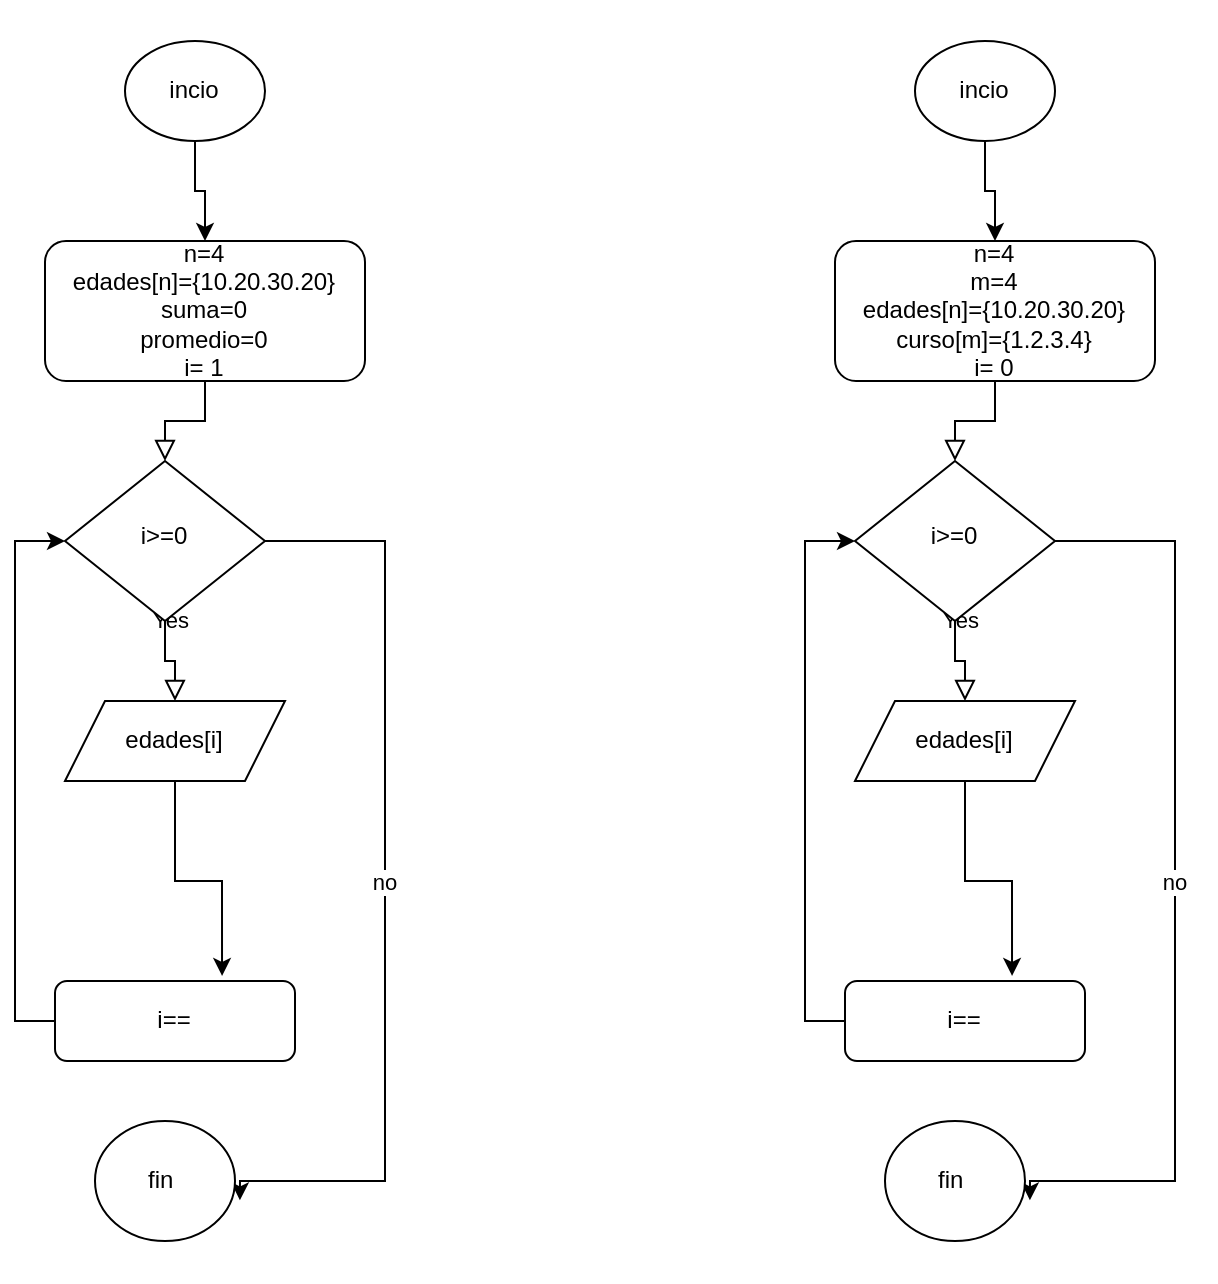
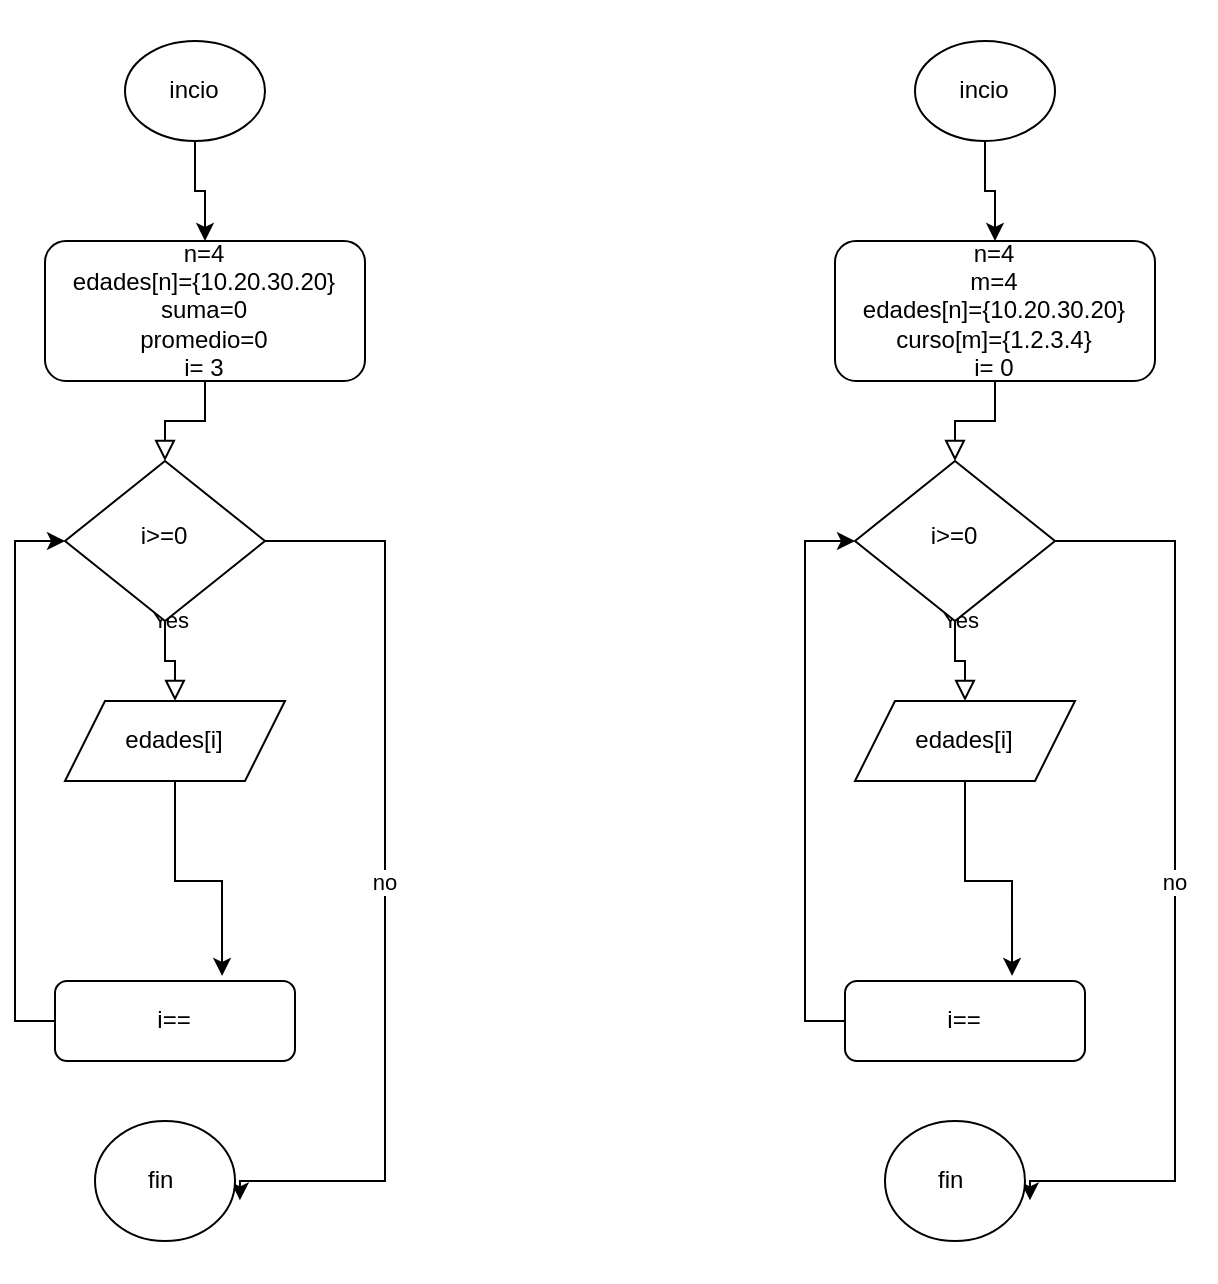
  <mxCell id="0" />
  <mxCell id="1" parent="0" />
  <mxCell id="2" value="" style="rounded=0;html=1;jettySize=auto;orthogonalLoop=1;fontSize=11;endArrow=block;endFill=0;endSize=8;strokeWidth=1;shadow=0;labelBackgroundColor=none;edgeStyle=orthogonalEdgeStyle;" parent="1" source="3" target="6" edge="1"><mxGeometry relative="1" as="geometry" /></mxCell>
- <mxCell id="3" value="n=4&lt;br&gt;edades[n]={10.20.30.20}&lt;br&gt;suma=0&lt;br&gt;promedio=0&lt;br&gt;i= 1" style="rounded=1;whiteSpace=wrap;html=1;fontSize=12;glass=0;strokeWidth=1;shadow=0;" parent="1" vertex="1"><mxGeometry x="20" y="120" width="160" height="70" as="geometry" /></mxCell>
+ <mxCell id="3" value="n=4&lt;br&gt;edades[n]={10.20.30.20}&lt;br&gt;suma=0&lt;br&gt;promedio=0&lt;br&gt;i= 3" style="rounded=1;whiteSpace=wrap;html=1;fontSize=12;glass=0;strokeWidth=1;shadow=0;" parent="1" vertex="1"><mxGeometry x="20" y="120" width="160" height="70" as="geometry" /></mxCell>
  <mxCell id="4" value="Yes" style="rounded=0;html=1;jettySize=auto;orthogonalLoop=1;fontSize=11;endArrow=block;endFill=0;endSize=8;strokeWidth=1;shadow=0;labelBackgroundColor=none;edgeStyle=orthogonalEdgeStyle;entryX=0.5;entryY=0;entryDx=0;entryDy=0;" parent="1" source="6" target="12" edge="1"><mxGeometry y="20" relative="1" as="geometry"><mxPoint as="offset" /><mxPoint x="30" y="350" as="targetPoint" /></mxGeometry></mxCell>
  <mxCell id="5" value="no" style="edgeStyle=orthogonalEdgeStyle;rounded=0;orthogonalLoop=1;jettySize=auto;html=1;exitX=1;exitY=0.5;exitDx=0;exitDy=0;entryX=1.035;entryY=0.661;entryDx=0;entryDy=0;entryPerimeter=0;" edge="1" parent="1" source="6" target="13"><mxGeometry relative="1" as="geometry"><Array as="points"><mxPoint x="190" y="270" /><mxPoint x="190" y="590" /><mxPoint x="118" y="590" /></Array></mxGeometry></mxCell>
  <mxCell id="6" value="i&amp;gt;=0" style="rhombus;whiteSpace=wrap;html=1;shadow=0;fontFamily=Helvetica;fontSize=12;align=center;strokeWidth=1;spacing=6;spacingTop=-4;" parent="1" vertex="1"><mxGeometry x="30" y="230" width="100" height="80" as="geometry" /></mxCell>
  <mxCell id="7" style="edgeStyle=orthogonalEdgeStyle;rounded=0;orthogonalLoop=1;jettySize=auto;html=1;entryX=0;entryY=0.5;entryDx=0;entryDy=0;exitX=0;exitY=0.5;exitDx=0;exitDy=0;" edge="1" parent="1" source="8" target="6"><mxGeometry relative="1" as="geometry" /></mxCell>
  <mxCell id="8" value="i==" style="rounded=1;whiteSpace=wrap;html=1;fontSize=12;glass=0;strokeWidth=1;shadow=0;" parent="1" vertex="1"><mxGeometry x="25" y="490" width="120" height="40" as="geometry" /></mxCell>
  <mxCell id="9" value="" style="edgeStyle=orthogonalEdgeStyle;rounded=0;orthogonalLoop=1;jettySize=auto;html=1;entryX=0.5;entryY=0;entryDx=0;entryDy=0;" edge="1" parent="1" source="10" target="3"><mxGeometry relative="1" as="geometry"><mxPoint x="80" y="140" as="targetPoint" /></mxGeometry></mxCell>
  <mxCell id="10" value="incio" style="ellipse;whiteSpace=wrap;html=1;" vertex="1" parent="1"><mxGeometry x="60" y="20" width="70" height="50" as="geometry" /></mxCell>
  <mxCell id="11" style="edgeStyle=orthogonalEdgeStyle;rounded=0;orthogonalLoop=1;jettySize=auto;html=1;exitX=0.5;exitY=1;exitDx=0;exitDy=0;entryX=0.696;entryY=-0.064;entryDx=0;entryDy=0;entryPerimeter=0;" edge="1" parent="1" source="12" target="8"><mxGeometry relative="1" as="geometry" /></mxCell>
  <mxCell id="12" value="edades[i]" style="shape=parallelogram;perimeter=parallelogramPerimeter;whiteSpace=wrap;html=1;fixedSize=1;" vertex="1" parent="1"><mxGeometry x="30" y="350" width="110" height="40" as="geometry" /></mxCell>
  <mxCell id="13" value="fin&amp;nbsp;" style="ellipse;whiteSpace=wrap;html=1;" vertex="1" parent="1"><mxGeometry x="45" y="560" width="70" height="60" as="geometry" /></mxCell>
  <mxCell id="14" value="" style="rounded=0;html=1;jettySize=auto;orthogonalLoop=1;fontSize=11;endArrow=block;endFill=0;endSize=8;strokeWidth=1;shadow=0;labelBackgroundColor=none;edgeStyle=orthogonalEdgeStyle;" edge="1" parent="1" source="15" target="18"><mxGeometry relative="1" as="geometry" /></mxCell>
  <mxCell id="15" value="n=4&lt;br&gt;m=4&lt;br&gt;edades[n]={10.20.30.20}&lt;br&gt;curso[m]={1.2.3.4}&lt;br&gt;i= 0" style="rounded=1;whiteSpace=wrap;html=1;fontSize=12;glass=0;strokeWidth=1;shadow=0;" vertex="1" parent="1"><mxGeometry x="415" y="120" width="160" height="70" as="geometry" /></mxCell>
  <mxCell id="16" value="Yes" style="rounded=0;html=1;jettySize=auto;orthogonalLoop=1;fontSize=11;endArrow=block;endFill=0;endSize=8;strokeWidth=1;shadow=0;labelBackgroundColor=none;edgeStyle=orthogonalEdgeStyle;entryX=0.5;entryY=0;entryDx=0;entryDy=0;" edge="1" parent="1" source="18" target="24"><mxGeometry y="20" relative="1" as="geometry"><mxPoint as="offset" /><mxPoint x="425" y="350" as="targetPoint" /></mxGeometry></mxCell>
  <mxCell id="17" value="no" style="edgeStyle=orthogonalEdgeStyle;rounded=0;orthogonalLoop=1;jettySize=auto;html=1;exitX=1;exitY=0.5;exitDx=0;exitDy=0;entryX=1.035;entryY=0.661;entryDx=0;entryDy=0;entryPerimeter=0;" edge="1" parent="1" source="18" target="25"><mxGeometry relative="1" as="geometry"><Array as="points"><mxPoint x="585" y="270" /><mxPoint x="585" y="590" /><mxPoint x="513" y="590" /></Array></mxGeometry></mxCell>
  <mxCell id="18" value="i&amp;gt;=0" style="rhombus;whiteSpace=wrap;html=1;shadow=0;fontFamily=Helvetica;fontSize=12;align=center;strokeWidth=1;spacing=6;spacingTop=-4;" vertex="1" parent="1"><mxGeometry x="425" y="230" width="100" height="80" as="geometry" /></mxCell>
  <mxCell id="19" style="edgeStyle=orthogonalEdgeStyle;rounded=0;orthogonalLoop=1;jettySize=auto;html=1;entryX=0;entryY=0.5;entryDx=0;entryDy=0;exitX=0;exitY=0.5;exitDx=0;exitDy=0;" edge="1" parent="1" source="20" target="18"><mxGeometry relative="1" as="geometry" /></mxCell>
  <mxCell id="20" value="i==" style="rounded=1;whiteSpace=wrap;html=1;fontSize=12;glass=0;strokeWidth=1;shadow=0;" vertex="1" parent="1"><mxGeometry x="420" y="490" width="120" height="40" as="geometry" /></mxCell>
  <mxCell id="21" value="" style="edgeStyle=orthogonalEdgeStyle;rounded=0;orthogonalLoop=1;jettySize=auto;html=1;entryX=0.5;entryY=0;entryDx=0;entryDy=0;" edge="1" parent="1" source="22" target="15"><mxGeometry relative="1" as="geometry"><mxPoint x="475" y="140" as="targetPoint" /></mxGeometry></mxCell>
  <mxCell id="22" value="incio" style="ellipse;whiteSpace=wrap;html=1;" vertex="1" parent="1"><mxGeometry x="455" y="20" width="70" height="50" as="geometry" /></mxCell>
  <mxCell id="23" style="edgeStyle=orthogonalEdgeStyle;rounded=0;orthogonalLoop=1;jettySize=auto;html=1;exitX=0.5;exitY=1;exitDx=0;exitDy=0;entryX=0.696;entryY=-0.064;entryDx=0;entryDy=0;entryPerimeter=0;" edge="1" parent="1" source="24" target="20"><mxGeometry relative="1" as="geometry" /></mxCell>
  <mxCell id="24" value="edades[i]" style="shape=parallelogram;perimeter=parallelogramPerimeter;whiteSpace=wrap;html=1;fixedSize=1;" vertex="1" parent="1"><mxGeometry x="425" y="350" width="110" height="40" as="geometry" /></mxCell>
  <mxCell id="25" value="fin&amp;nbsp;" style="ellipse;whiteSpace=wrap;html=1;" vertex="1" parent="1"><mxGeometry x="440" y="560" width="70" height="60" as="geometry" /></mxCell>
